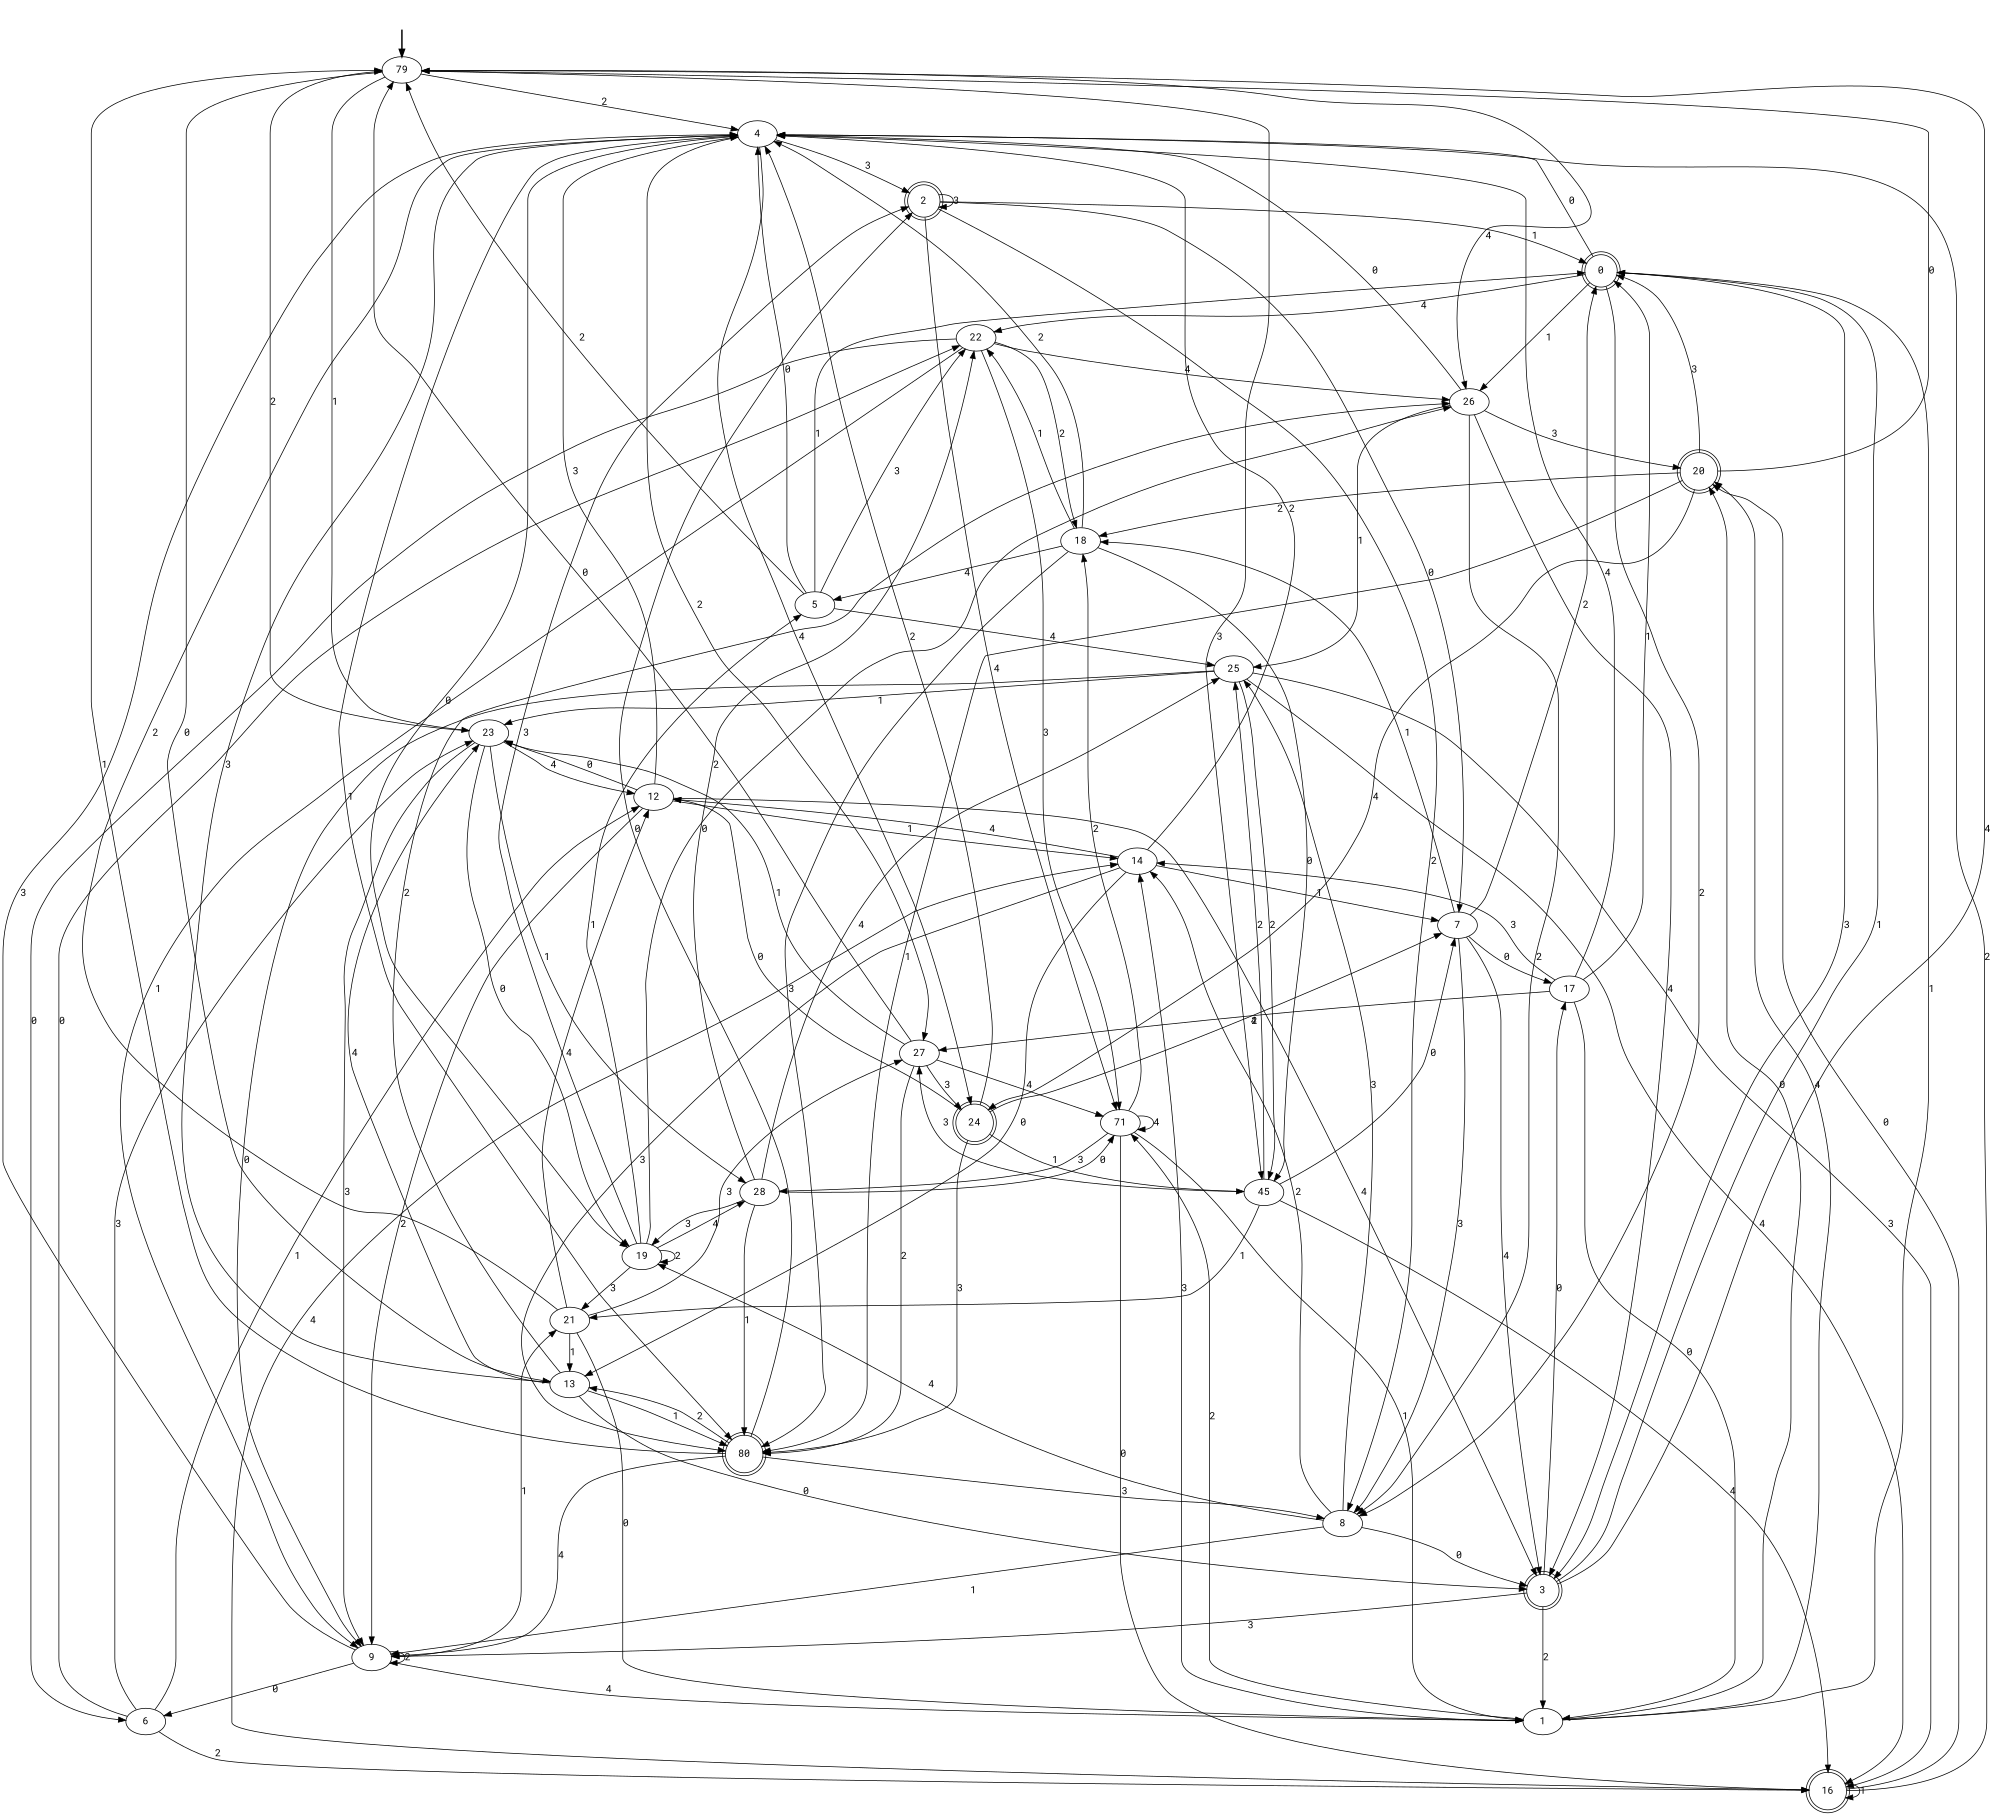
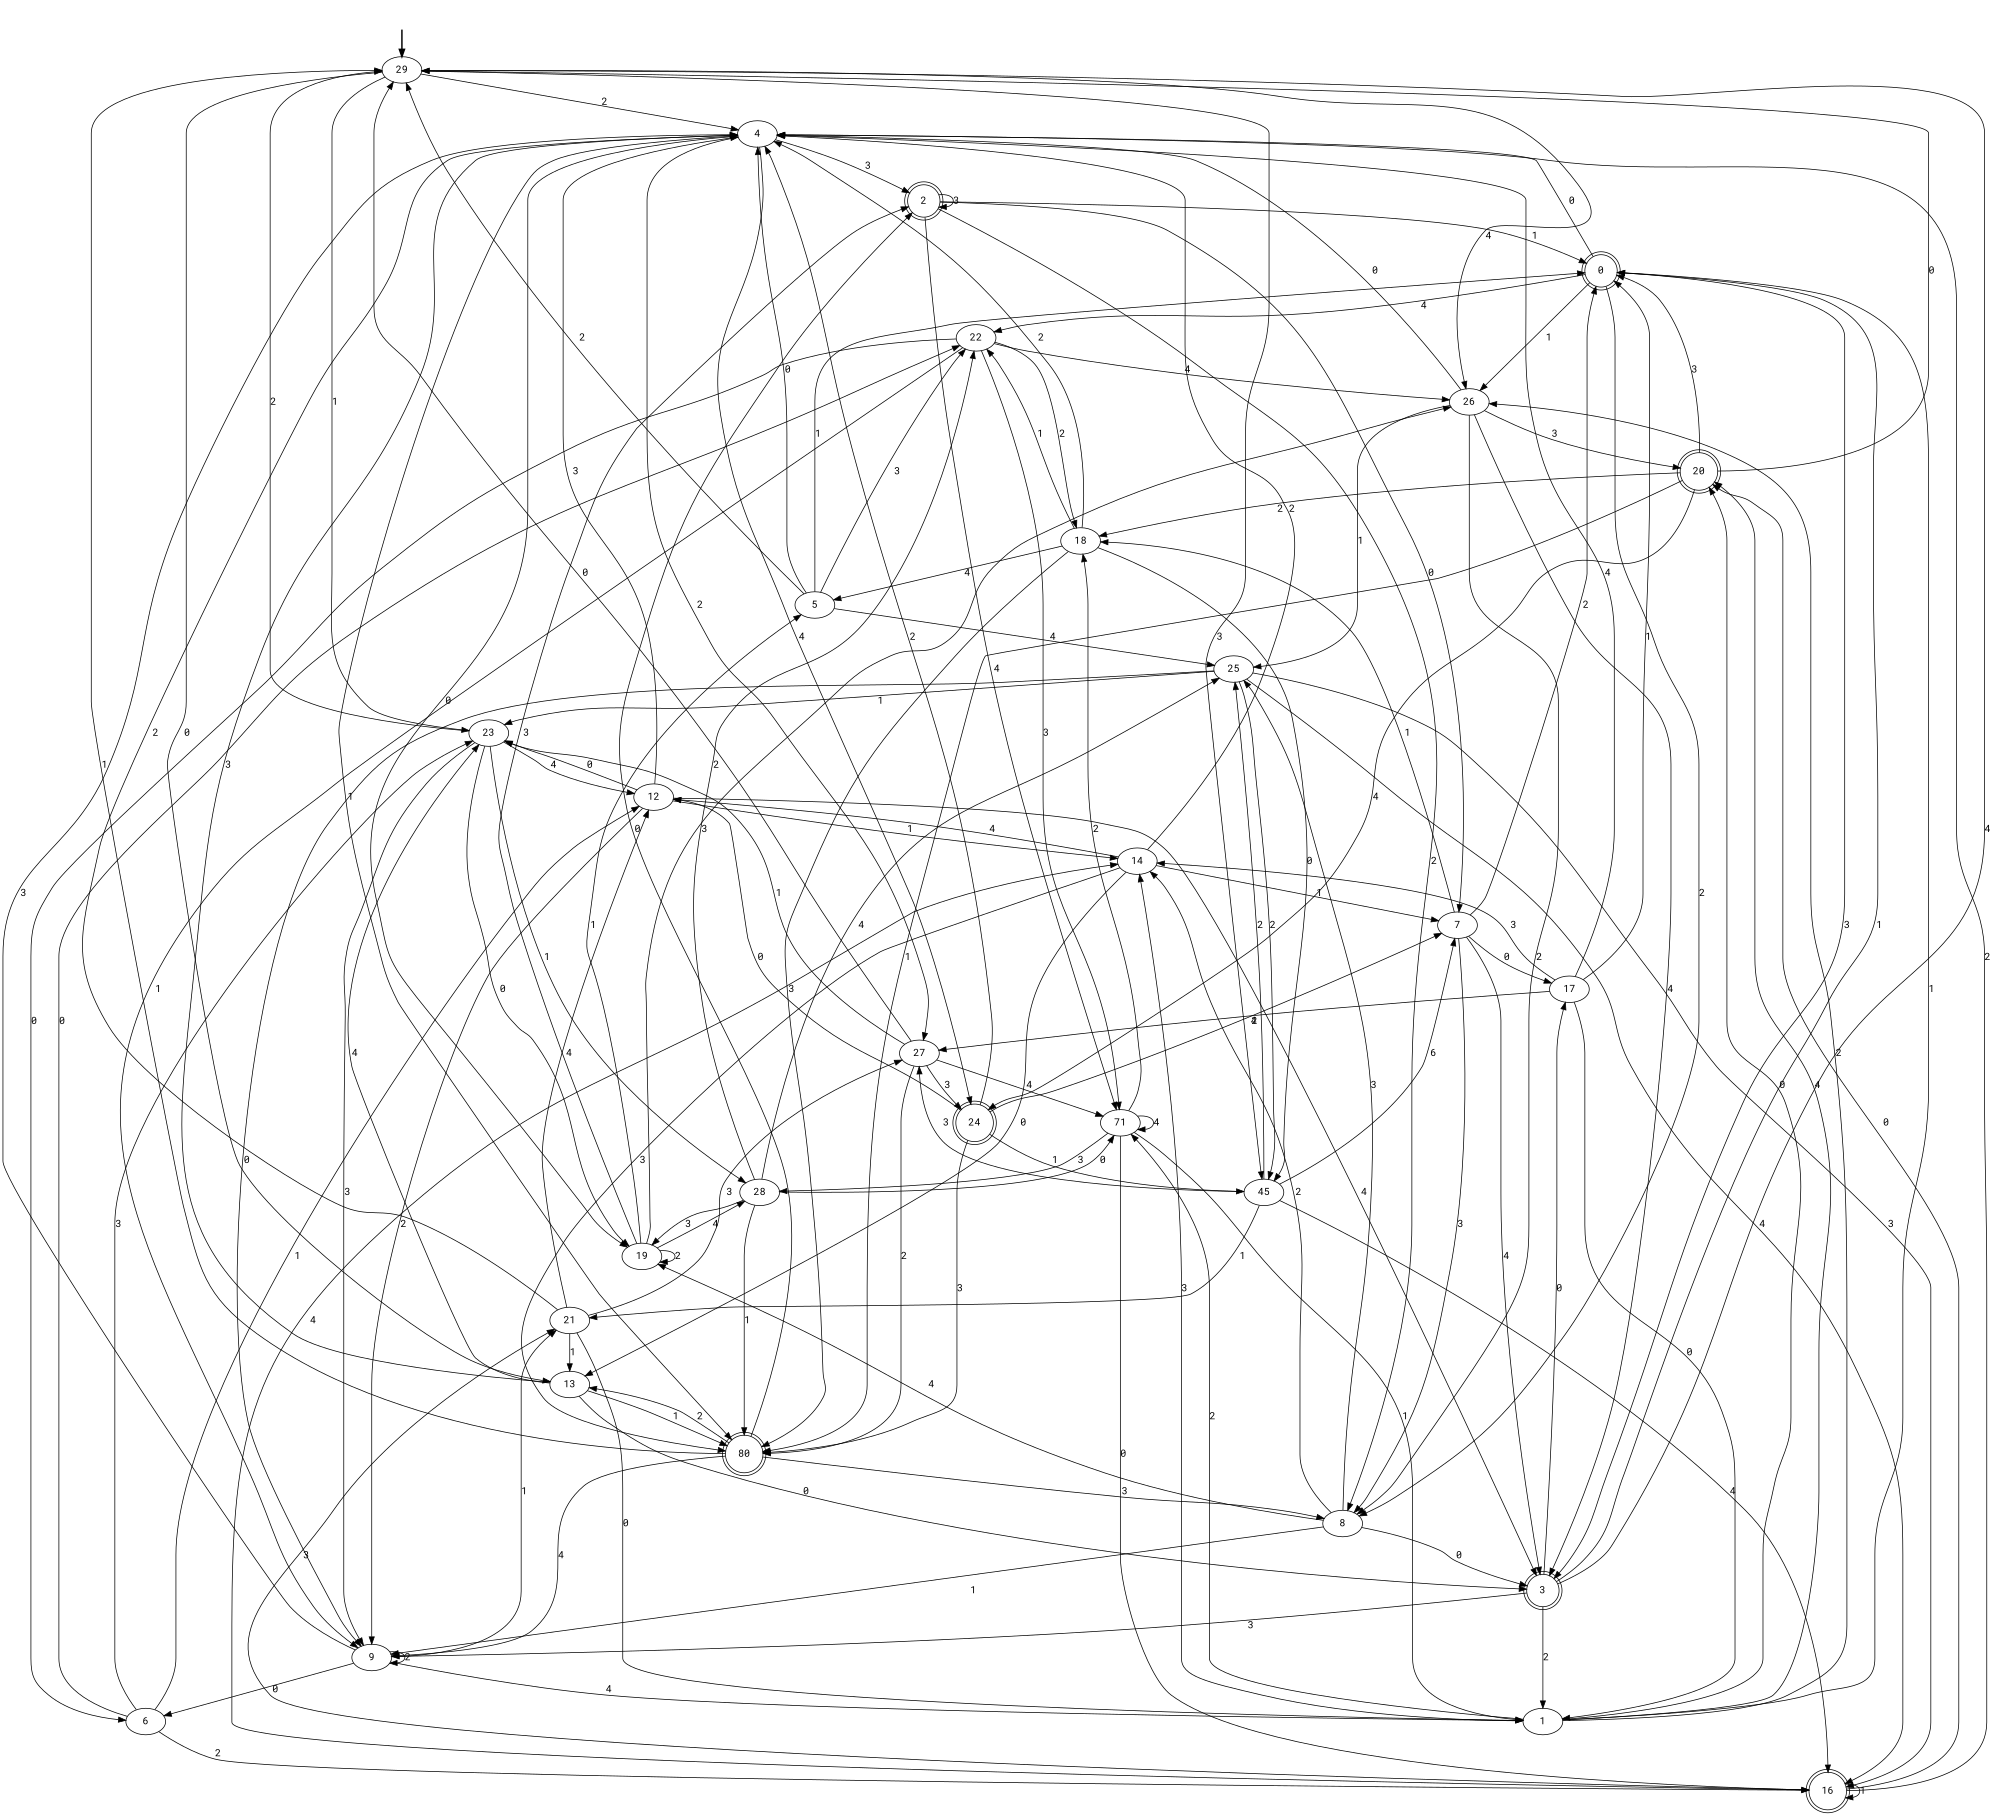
  digraph {
    fontname="Roboto Mono"
    node [fontname="Roboto Mono"]
    edge [fontname="Roboto Mono"]
    fake [style=invisible]
-   29 [root=true label=79]
+   29 [root=true]
    4
    26
    23
    13
    n7 [label=45]
    0 [shape=doublecircle]
    3 [shape=doublecircle]
    8
    22
    1
    9
    17
    2 [shape=doublecircle]
    n16 [label=80 shape=doublecircle]
    19
    24 [shape=doublecircle]
    27
    14
    25
    n22 [label=71]
    6
    18
    20 [shape=doublecircle]
    16 [shape=doublecircle]
    28
    7
    12
    21
    5
    fake -> 29 [style=bold]
    29 -> 4 [label=2]
    29 -> 26 [label=4]
    29 -> 23 [label=1]
    29 -> 13 [label=0]
    29 -> n7 [label=3]
    4 -> 2 [label=3]
    4 -> n16 [label=1]
    4 -> 19 [label=0]
    4 -> 24 [label=4]
    4 -> 27 [label=2]
    26 -> 4 [label=0]
    26 -> 3 [label=4]
    26 -> 8 [label=2]
    26 -> 25 [label=1]
    26 -> 20 [label=3]
    23 -> 29 [label=2]
    23 -> 9 [label=3]
    23 -> 19 [label=0]
    23 -> 28 [label=1]
    23 -> 12 [label=4]
    13 -> 4 [label=3]
-   13 -> 26 [label=2]
+   1 -> 26 [label=2]
    13 -> 23 [label=4]
    13 -> 3 [label=0]
    13 -> n16 [label=1]
    n7 -> 27 [label=3]
    n7 -> 25 [label=2]
    n7 -> 16 [label=4]
-   n7 -> 7 [label=0]
+   n7 -> 7 [label=6]
    n7 -> 21 [label=1]
    0 -> 4 [label=0]
    0 -> 26 [label=1]
    0 -> 3 [label=3]
    0 -> 8 [label=2]
    0 -> 22 [label=4]
    3 -> 29 [label=4]
    3 -> 0 [label=1]
    3 -> 1 [label=2]
    3 -> 9 [label=3]
    3 -> 17 [label=0]
    8 -> 3 [label=0]
    8 -> 9 [label=1]
    8 -> 19 [label=4]
    8 -> 14 [label=2]
    8 -> 25 [label=3]
    22 -> 26 [label=4]
    22 -> 9 [label=1]
    22 -> n22 [label=3]
    22 -> 6 [label=0]
    22 -> 18 [label=2]
    1 -> 0 [label=1]
    1 -> 14 [label=3]
    1 -> n22 [label=2]
    1 -> 20 [label=4]
    1 -> 20 [label=0]
    9 -> 4 [label=3]
    9 -> 1 [label=4]
    9 -> 9 [label=2]
    9 -> 6 [label=0]
    9 -> 21 [label=1]
    17 -> 4 [label=4]
    17 -> 0 [label=1]
    17 -> 1 [label=0]
    17 -> 27 [label=2]
    17 -> 14 [label=3]
    2 -> 0 [label=1]
    2 -> 8 [label=2]
    2 -> 2 [label=3]
    2 -> n22 [label=4]
    2 -> 7 [label=0]
    n16 -> 29 [label=1]
    n16 -> 13 [label=2]
    n16 -> 8 [label=3]
    n16 -> 9 [label=4]
    n16 -> 2 [label=0]
-   19 -> 26 [label=0]
+   19 -> 26 [label=3]
    19 -> 2 [label=3]
    19 -> 19 [label=2]
    19 -> 28 [label=4]
    19 -> 5 [label=1]
    24 -> 4 [label=2]
    24 -> n7 [label=1]
    24 -> n16 [label=3]
    24 -> 7 [label=4]
    24 -> 12 [label=0]
    27 -> 29 [label=0]
    27 -> 23 [label=1]
    27 -> n16 [label=2]
    27 -> 24 [label=3]
    27 -> n22 [label=4]
    14 -> 4 [label=2]
    14 -> 13 [label=0]
    14 -> n16 [label=3]
    14 -> 7 [label=1]
    14 -> 12 [label=4]
    25 -> 23 [label=1]
    25 -> n7 [label=2]
    25 -> 9 [label=0]
    25 -> 16 [label=4]
    25 -> 16 [label=3]
    n22 -> 1 [label=1]
    n22 -> n22 [label=4]
    n22 -> 18 [label=2]
    n22 -> 16 [label=0]
    n22 -> 28 [label=3]
    6 -> 23 [label=3]
    6 -> 22 [label=0]
    6 -> 16 [label=2]
    6 -> 12 [label=1]
    18 -> 4 [label=2]
    18 -> n7 [label=0]
    18 -> 22 [label=1]
    18 -> n16 [label=3]
    18 -> 5 [label=4]
    20 -> 29 [label=0]
    20 -> 0 [label=3]
    20 -> n16 [label=1]
    20 -> 24 [label=4]
    20 -> 18 [label=2]
    16 -> 4 [label=2]
    16 -> 14 [label=4]
    16 -> 20 [label=0]
    16 -> 16 [label=1]
-   19 -> 21 [label=3]
+   16 -> 21 [label=3]
    28 -> 22 [label=2]
    28 -> n16 [label=1]
    28 -> 19 [label=3]
    28 -> 25 [label=4]
    28 -> n22 [label=0]
    7 -> 0 [label=2]
    7 -> 3 [label=4]
    7 -> 8 [label=3]
    7 -> 17 [label=0]
    7 -> 18 [label=1]
    12 -> 4 [label=3]
    12 -> 23 [label=0]
    12 -> 3 [label=4]
    12 -> 9 [label=2]
    12 -> 14 [label=1]
    21 -> 4 [label=2]
    21 -> 13 [label=1]
    21 -> 1 [label=0]
    21 -> 27 [label=3]
    21 -> 12 [label=4]
    5 -> 29 [label=2]
    5 -> 4 [label=0]
    5 -> 0 [label=1]
    5 -> 22 [label=3]
    5 -> 25 [label=4]
  }
